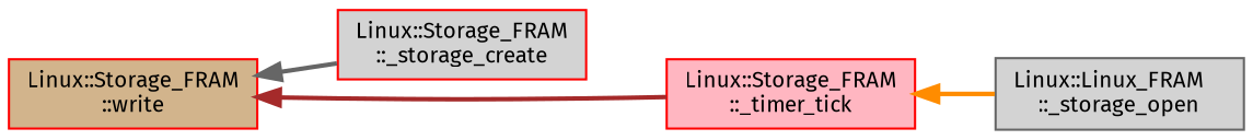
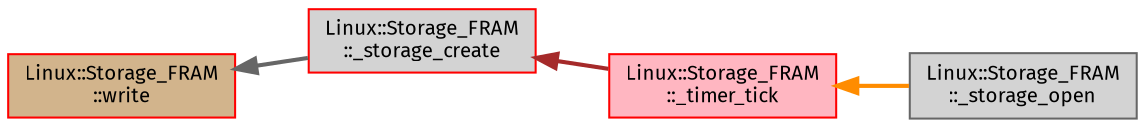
  digraph {
    fontname="Fira Sans"
    rankdir=LR
    node [color=red fillcolor=lightgrey fontname="Fira Sans" fontsize=10 shape=record style=filled]
    edge [dir=back fontname="Fira Sans" fontsize=10 labelfontname=Helvetica labelfontsize=10 style=bold]
    n1 [fillcolor=tan fontcolor=black height=0.2 label="Linux::Storage_FRAM\l::write" width=0.4]
    n2 [height=0.2 label="Linux::Storage_FRAM\l::_storage_create" width=0.4]
    n3 [fillcolor=lightpink height=0.2 label="Linux::Storage_FRAM\l::_timer_tick" width=0.4]
-   n4 [color=gray40 height=0.2 label="Linux::Linux_FRAM\l::_storage_open" width=0.4]
+   n4 [color=gray40 height=0.2 label="Linux::Storage_FRAM\l::_storage_open" width=0.4]
    n1 -> n2 [color=gray40]
-   n1 -> n3 [color=brown]
+   n2 -> n3 [color=brown]
    n3 -> n4 [color=darkorange]
  }
